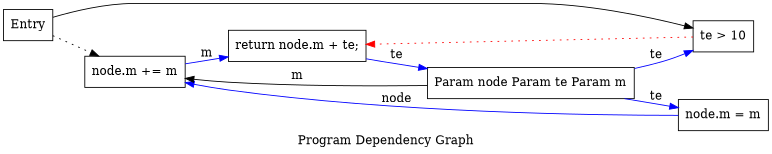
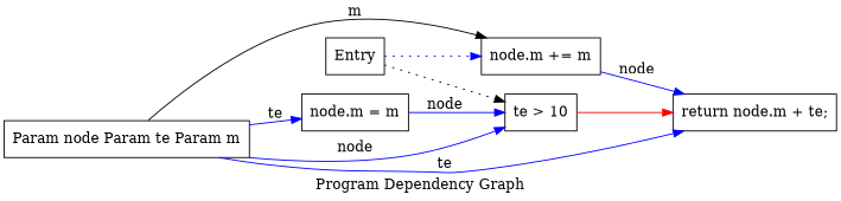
  digraph {
    label="Program Dependency Graph"
    rankdir=LR
    node [shape=record]
    edge [color=blue]
    n1 [label="{Entry}"]
    n2 [label="{node.m += m}"]
    n3 [label="{te \> 10}"]
    n4 [label="{node.m = m}"]
    n5 [label="{return node.m + te;}"]
    n6 [label="{Param node Param te Param m }"]
-   n1 -> n2 [style=dotted color=""]
-   n1 -> n3 [style=solid color=""]
-   n2 -> n5 [label=m]
-   n3 -> n5 [color=red style=dotted]
-   n4 -> n2 [label="node"]
+   n1 -> n2 [style=dotted]
+   n1 -> n3 [style=dotted color=""]
+   n2 -> n5 [label="node"]
+   n3 -> n5 [color=red]
+   n4 -> n3 [label="node"]
    n6 -> n2 [color=black label=m]
-   n6 -> n3 [label=te]
+   n6 -> n3 [label="node"]
    n6 -> n4 [label=te]
-   n5 -> n6 [label=te]
+   n6 -> n5 [label=te]
  }
